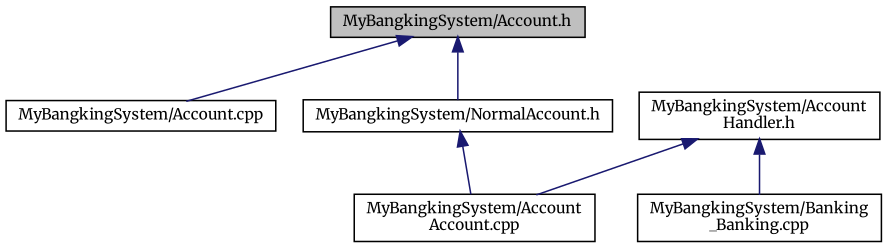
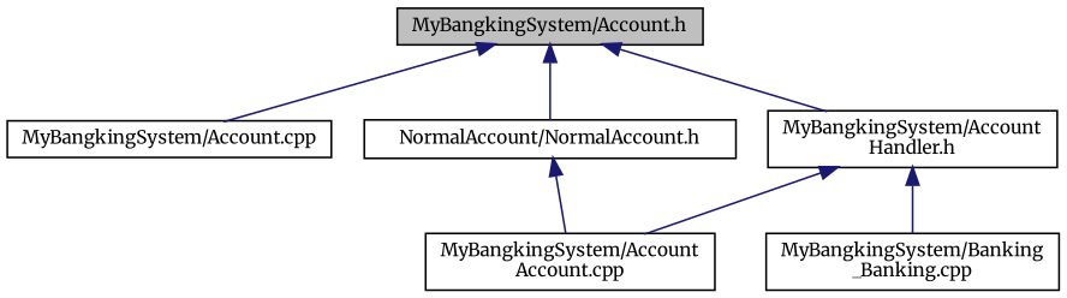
  digraph {
    fontname=Merriweather
    node [color=black fillcolor=white fontname=Merriweather fontsize=10 shape=record style=filled]
    edge [color=midnightblue dir=back fontname=Merriweather fontsize=10 labelfontname=Helvetica labelfontsize=10 style=solid]
    n1 [fillcolor=grey75 fontcolor=black height=0.2 label="MyBangkingSystem/Account.h" width=0.4]
    n2 [height=0.2 label="MyBangkingSystem/Account.cpp" width=0.4]
    n3 [height=0.2 label="MyBangkingSystem/Account\lHandler.h" width=0.4]
-   n4 [height=0.2 label="MyBangkingSystem/NormalAccount.h" width=0.4]
+   n4 [height=0.2 label="NormalAccount/NormalAccount.h" width=0.4]
    n5 [height=0.2 label="MyBangkingSystem/Account\lAccount.cpp" width=0.4]
    n6 [height=0.2 label="MyBangkingSystem/Banking\l_Banking.cpp" width=0.4]
    n1 -> n2
+   n1 -> n3
    n1 -> n4
    n3 -> n5
    n3 -> n6
    n4 -> n5
  }
